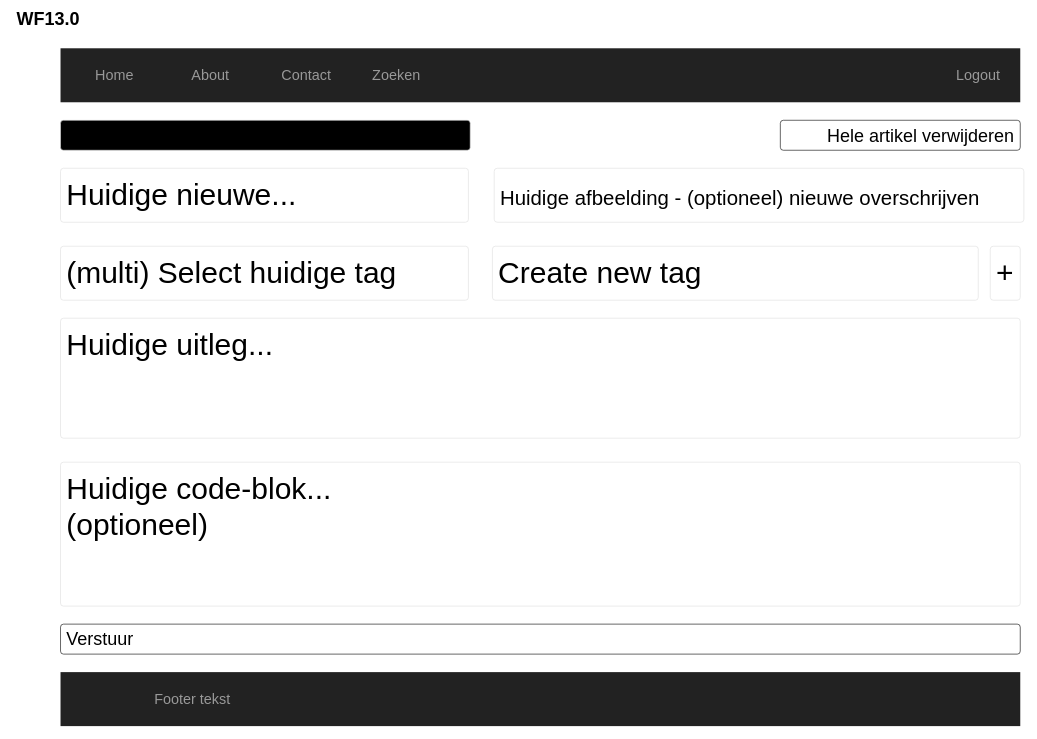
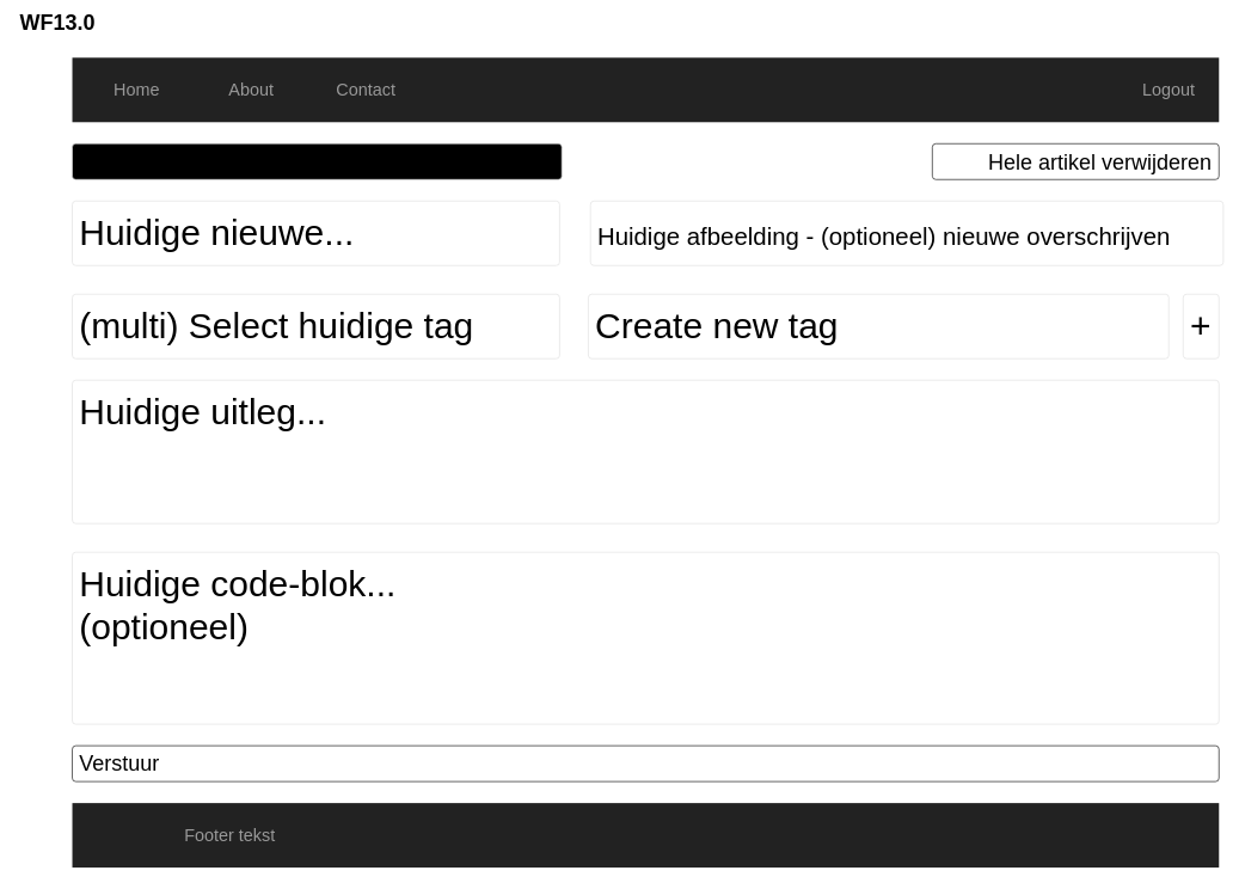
  <mxCell id="0" style=";html=1;" />
  <mxCell id="1" style=";html=1;" parent="0" />
  <mxCell id="2" value="" style="html=1;shadow=0;dashed=0;shape=mxgraph.bootstrap.rect;fillColor=#222222;strokeColor=none;whiteSpace=wrap;rounded=0;fontSize=12;fontColor=#000000;align=center;" parent="1" vertex="1"><mxGeometry x="100" y="80" width="1600" height="90" as="geometry" /></mxCell>
- <mxCell id="3" value="Zoeken" style="html=1;shadow=0;dashed=0;fillColor=none;strokeColor=none;shape=mxgraph.bootstrap.rect;fontColor=#999999;whiteSpace=wrap;fontSize=24;" parent="2" vertex="1"><mxGeometry x="480.014" width="160" height="90" as="geometry" /></mxCell>
  <mxCell id="4" value="Logout" style="html=1;shadow=0;dashed=0;fillColor=none;strokeColor=none;shape=mxgraph.bootstrap.rect;fontColor=#999999;whiteSpace=wrap;fontSize=24;" parent="2" vertex="1"><mxGeometry x="1460" width="140" height="90" as="geometry" /></mxCell>
  <mxCell id="5" value="Contact" style="html=1;shadow=0;dashed=0;fillColor=none;strokeColor=none;shape=mxgraph.bootstrap.rect;fontColor=#999999;whiteSpace=wrap;fontSize=24;" parent="2" vertex="1"><mxGeometry x="340.007" width="140" height="90" as="geometry" /></mxCell>
  <mxCell id="6" value="About" style="html=1;shadow=0;dashed=0;fillColor=none;strokeColor=none;shape=mxgraph.bootstrap.rect;fontColor=#999999;whiteSpace=wrap;fontSize=24;" parent="2" vertex="1"><mxGeometry x="179.993" width="140" height="90" as="geometry" /></mxCell>
  <mxCell id="7" value="Home" style="html=1;shadow=0;dashed=0;fillColor=none;strokeColor=none;shape=mxgraph.bootstrap.rect;fontColor=#999999;whiteSpace=wrap;fontSize=24;" parent="2" vertex="1"><mxGeometry x="20.003" width="140" height="90" as="geometry" /></mxCell>
  <mxCell id="8" value="WF13.0" style="html=1;shadow=0;dashed=0;shape=mxgraph.bootstrap.rect;strokeColor=none;fillColor=none;fontColor=#000000;align=left;spacingLeft=5;whiteSpace=wrap;rounded=0;fontStyle=1;fontSize=30;" parent="1" vertex="1"><mxGeometry y="20" width="200" height="20" as="geometry" x="20" /></mxCell>
  <mxCell id="9" value="" style="html=1;shadow=0;dashed=0;shape=mxgraph.bootstrap.rect;fillColor=#222222;strokeColor=none;whiteSpace=wrap;rounded=0;fontSize=12;fontColor=#000000;align=center;" parent="1" vertex="1"><mxGeometry x="100" y="1120" width="1600" height="90" as="geometry" /></mxCell>
  <mxCell id="10" value="Footer tekst" style="html=1;shadow=0;dashed=0;fillColor=none;strokeColor=none;shape=mxgraph.bootstrap.rect;fontColor=#999999;whiteSpace=wrap;fontSize=24;" parent="9" vertex="1"><mxGeometry x="50" width="340" height="90" as="geometry" /></mxCell>
  <mxCell id="11" value="&lt;font style=&quot;font-size: 50px&quot;&gt;Huidige nieuwe...&lt;br&gt;&lt;/font&gt;" style="html=1;shadow=0;dashed=0;shape=mxgraph.bootstrap.rrect;rSize=5;fontSize=12;strokeColor=#dddddd;align=left;spacing=10;verticalAlign=top;whiteSpace=wrap;rounded=0;" parent="1" vertex="1"><mxGeometry x="100" y="280" width="680" height="90" as="geometry" /></mxCell>
  <mxCell id="12" value="&lt;font style=&quot;font-size: 50px&quot;&gt;Huidige uitleg...&lt;br&gt;&lt;/font&gt;" style="html=1;shadow=0;dashed=0;shape=mxgraph.bootstrap.rrect;rSize=5;fontSize=12;strokeColor=#dddddd;align=left;spacing=10;verticalAlign=top;whiteSpace=wrap;rounded=0;" parent="1" vertex="1"><mxGeometry x="100" y="530" width="1600" height="200" as="geometry" /></mxCell>
  <mxCell id="13" value="&lt;font style=&quot;font-size: 34px&quot;&gt;Huidige afbeelding - (optioneel) nieuwe overschrijven&lt;/font&gt;&lt;font&gt;&lt;br style=&quot;font-size: 50px&quot;&gt;&lt;/font&gt;" style="html=1;shadow=0;dashed=0;shape=mxgraph.bootstrap.rrect;rSize=5;fontSize=50;strokeColor=#dddddd;align=left;spacing=10;verticalAlign=top;whiteSpace=wrap;rounded=0;" parent="1" vertex="1"><mxGeometry x="823" y="280" width="883" height="90" as="geometry" /></mxCell>
  <mxCell id="14" value="&lt;font style=&quot;font-size: 50px&quot;&gt;Huidige code-blok...&lt;br&gt;(optioneel)&lt;br&gt;&lt;/font&gt;" style="html=1;shadow=0;dashed=0;shape=mxgraph.bootstrap.rrect;rSize=5;fontSize=12;strokeColor=#dddddd;align=left;spacing=10;verticalAlign=top;whiteSpace=wrap;rounded=0;" parent="1" vertex="1"><mxGeometry x="100" y="770" width="1600" height="240" as="geometry" /></mxCell>
  <mxCell id="15" value="&lt;font&gt;&lt;font style=&quot;font-size: 30px&quot;&gt;Artikel Wijzigen:&lt;/font&gt;&lt;br&gt;&lt;/font&gt;" style="html=1;shadow=0;dashed=0;shape=mxgraph.bootstrap.rrect;rSize=5;fontSize=12;strokeColor=#dddddd;align=left;spacing=10;verticalAlign=middle;whiteSpace=wrap;rounded=0;fillColor=#000000;" parent="1" vertex="1"><mxGeometry x="100" y="200" width="683" height="50" as="geometry" /></mxCell>
  <mxCell id="16" value="&lt;font&gt;&lt;font style=&quot;font-size: 30px&quot;&gt;Verstuur&lt;/font&gt;&lt;br&gt;&lt;/font&gt;" style="html=1;shadow=0;dashed=0;shape=mxgraph.bootstrap.rrect;rSize=5;fontSize=12;align=left;spacing=10;verticalAlign=middle;whiteSpace=wrap;rounded=0;" parent="1" vertex="1"><mxGeometry x="100" y="1040" width="1600" height="50" as="geometry" /></mxCell>
  <mxCell id="17" value="&lt;font&gt;&lt;font style=&quot;font-size: 30px&quot;&gt;Hele artikel verwijderen&lt;/font&gt;&lt;br&gt;&lt;/font&gt;" style="html=1;shadow=0;dashed=0;shape=mxgraph.bootstrap.rrect;rSize=5;fontSize=12;align=right;spacing=10;verticalAlign=middle;whiteSpace=wrap;rounded=0;" parent="1" vertex="1"><mxGeometry x="1300" y="200" width="400" height="50" as="geometry" /></mxCell>
  <mxCell id="18" value="&lt;font style=&quot;font-size: 50px&quot;&gt;(multi) Select huidige tag&lt;br&gt;&lt;/font&gt;" style="html=1;shadow=0;dashed=0;shape=mxgraph.bootstrap.rrect;rSize=5;fontSize=12;strokeColor=#dddddd;align=left;spacing=10;verticalAlign=top;whiteSpace=wrap;rounded=0;" parent="1" vertex="1"><mxGeometry x="100" y="410" width="680" height="90" as="geometry" /></mxCell>
  <mxCell id="19" value="&lt;font style=&quot;font-size: 50px&quot;&gt;Create new tag&lt;br&gt;&lt;/font&gt;" style="html=1;shadow=0;dashed=0;shape=mxgraph.bootstrap.rrect;rSize=5;fontSize=12;strokeColor=#dddddd;align=left;spacing=10;verticalAlign=top;whiteSpace=wrap;rounded=0;" parent="1" vertex="1"><mxGeometry x="820" y="410" width="810" height="90" as="geometry" /></mxCell>
  <mxCell id="20" value="&lt;font style=&quot;font-size: 50px&quot;&gt;+&lt;br&gt;&lt;/font&gt;" style="html=1;shadow=0;dashed=0;shape=mxgraph.bootstrap.rrect;rSize=5;fontSize=12;strokeColor=#dddddd;align=left;spacing=10;verticalAlign=top;whiteSpace=wrap;rounded=0;" parent="1" vertex="1"><mxGeometry x="1650" y="410" width="50" height="90" as="geometry" /></mxCell>
